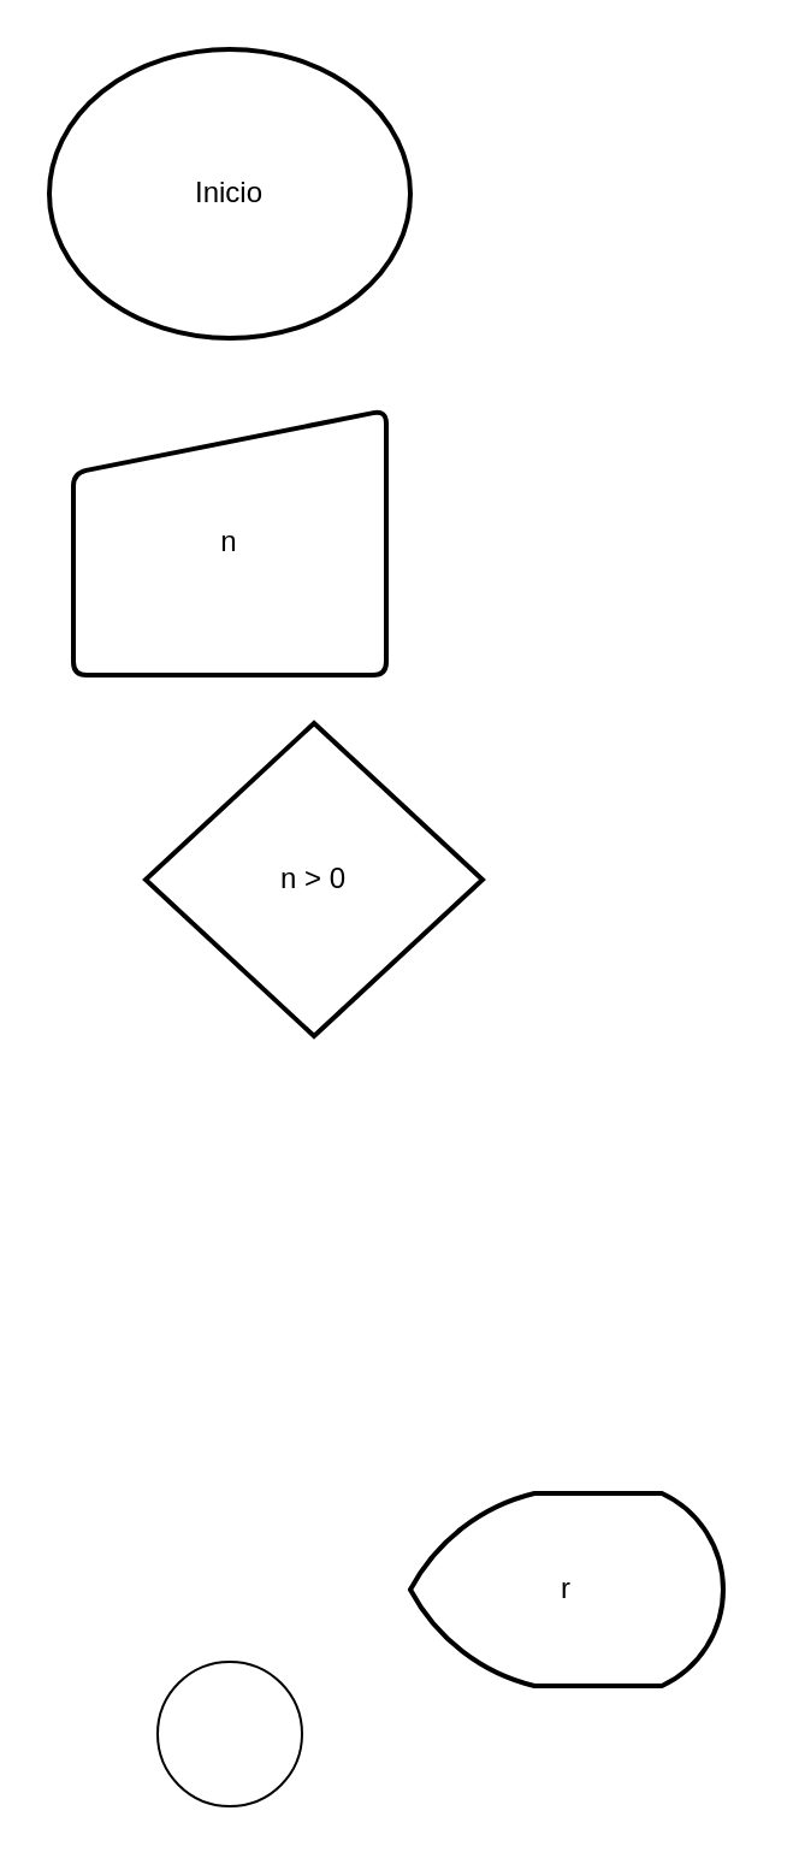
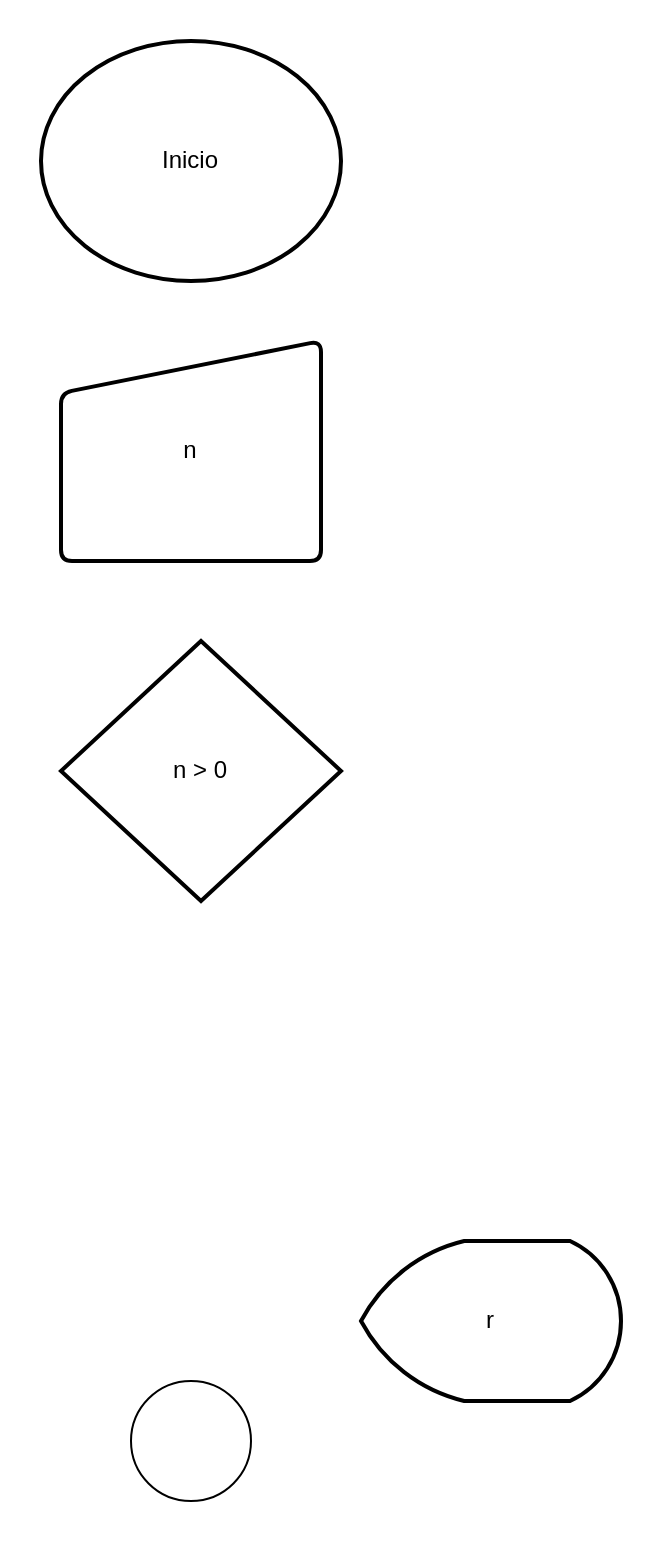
  <mxCell id="0" />
  <mxCell id="1" parent="0" />
  <mxCell id="2" value="Inicio" style="strokeWidth=2;html=1;shape=mxgraph.flowchart.start_2;whiteSpace=wrap;" vertex="1" parent="1"><mxGeometry x="20" y="20" width="150" height="120" as="geometry" /></mxCell>
  <mxCell id="3" value="n" style="html=1;strokeWidth=2;shape=manualInput;whiteSpace=wrap;rounded=1;size=26;arcSize=11;" vertex="1" parent="1"><mxGeometry x="30" y="170" width="130" height="110" as="geometry" /></mxCell>
- <mxCell id="4" value="n &amp;gt; 0" style="strokeWidth=2;html=1;shape=mxgraph.flowchart.decision;whiteSpace=wrap;" vertex="1" parent="1"><mxGeometry x="60" y="300" width="140" height="130" as="geometry" /></mxCell>
- <mxCell id="5" value="r" style="strokeWidth=2;html=1;shape=mxgraph.flowchart.display;whiteSpace=wrap;" vertex="1" parent="1"><mxGeometry x="170" y="620" width="130" height="80" as="geometry" /></mxCell>
+ <mxCell id="4" value="n &amp;gt; 0" style="strokeWidth=2;html=1;shape=mxgraph.flowchart.decision;whiteSpace=wrap;" vertex="1" parent="1"><mxGeometry x="30" y="320" width="140" height="130" as="geometry" /></mxCell>
+ <mxCell id="5" value="r" style="strokeWidth=2;html=1;shape=mxgraph.flowchart.display;whiteSpace=wrap;" vertex="1" parent="1"><mxGeometry x="180" y="620" width="130" height="80" as="geometry" /></mxCell>
  <mxCell id="6" value="" style="verticalLabelPosition=bottom;verticalAlign=top;html=1;shape=mxgraph.flowchart.on-page_reference;" vertex="1" parent="1"><mxGeometry x="65" y="690" width="60" height="60" as="geometry" /></mxCell>
